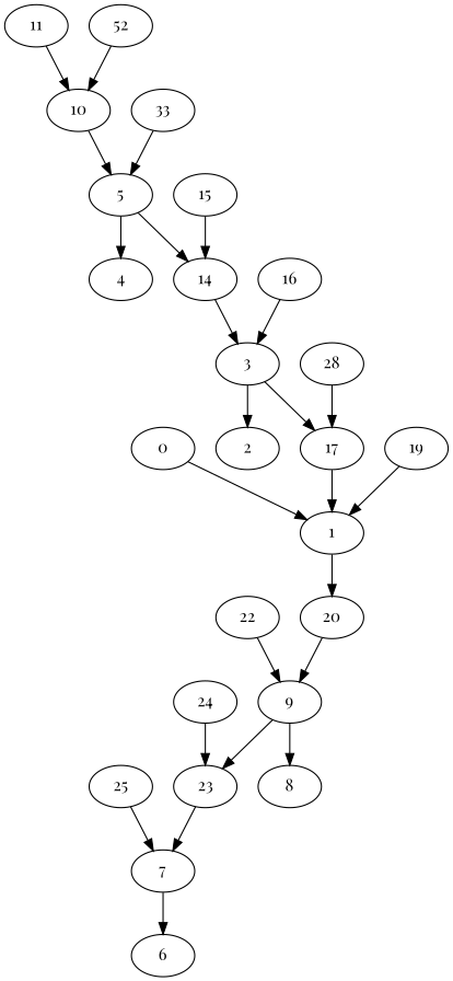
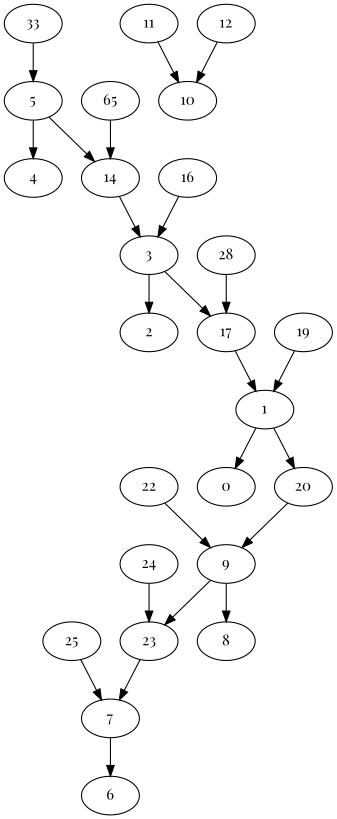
  digraph {
    fontname="Playfair Display"
    node [fontname="Playfair Display"]
    edge [fontname="Playfair Display"]
    1
    0
    20
    9
    3
    2
    17
    5
    4
    14
    7
    6
    8
    23
    11
    10
-   12 [label=52]
+   12
    n18 [label=33]
-   15
+   15 [label=65]
    16
    n21 [label=28]
    19
    22
    24
    25
-   0 -> 1
+   1 -> 0
    1 -> 20
    20 -> 9
    9 -> 8
    9 -> 23
    3 -> 2
    3 -> 17
    17 -> 1
    5 -> 4
    5 -> 14
    14 -> 3
    7 -> 6
    23 -> 7
    11 -> 10
-   10 -> 5
    12 -> 10
    n18 -> 5
    15 -> 14
    16 -> 3
    n21 -> 17
    19 -> 1
    22 -> 9
    24 -> 23
    25 -> 7
  }
